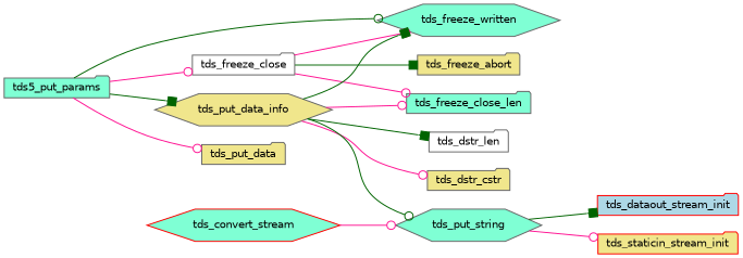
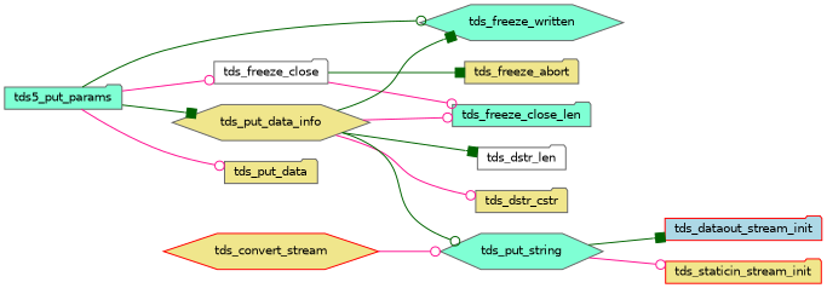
  digraph {
    rankdir=LR
    node [color=grey40 fillcolor=khaki fontname=Helvetica fontsize=10 shape=folder style=filled]
    edge [arrowhead=odot color=deeppink fontname=Helvetica fontsize=10 labelfontname=Helvetica labelfontsize=10 style=solid]
    n1 [color=gray40 fillcolor=aquamarine fontcolor=black height=0.2 label=tds5_put_params width=0.4]
    n2 [fillcolor=white height=0.2 label=tds_freeze_close width=0.4]
    n3 [fillcolor=aquamarine height=0.2 label=tds_freeze_written shape=hexagon width=0.4]
    n4 [height=0.2 label=tds_put_data width=0.4]
    n5 [height=0.2 label=tds_put_data_info shape=hexagon width=0.4]
    n6 [height=0.2 label=tds_freeze_abort width=0.4]
    n7 [fillcolor=aquamarine height=0.2 label=tds_freeze_close_len width=0.4]
    n8 [height=0.2 label=tds_dstr_cstr width=0.4]
    n9 [fillcolor=white height=0.2 label=tds_dstr_len width=0.4]
    n10 [fillcolor=aquamarine height=0.2 label=tds_put_string shape=hexagon width=0.4]
    n11 [color=red fillcolor=lightblue height=0.2 label=tds_dataout_stream_init width=0.4]
    n12 [color=red height=0.2 label=tds_staticin_stream_init width=0.4]
-   n13 [color=red fillcolor=aquamarine height=0.2 label=tds_convert_stream shape=hexagon width=0.4]
+   n13 [color=red height=0.2 label=tds_convert_stream shape=hexagon width=0.4]
    n1 -> n2
    n1 -> n3 [color=darkgreen]
    n1 -> n4
    n1 -> n5 [arrowhead=box color=darkgreen]
-   n2 -> n3
    n2 -> n6 [arrowhead=box color=darkgreen]
    n2 -> n7
    n5 -> n3 [arrowhead=box color=darkgreen]
    n5 -> n7
    n5 -> n8
    n5 -> n9 [arrowhead=box color=darkgreen]
    n5 -> n10 [color=darkgreen]
    n10 -> n11 [arrowhead=box color=darkgreen]
    n10 -> n12
    n13 -> n10
  }
